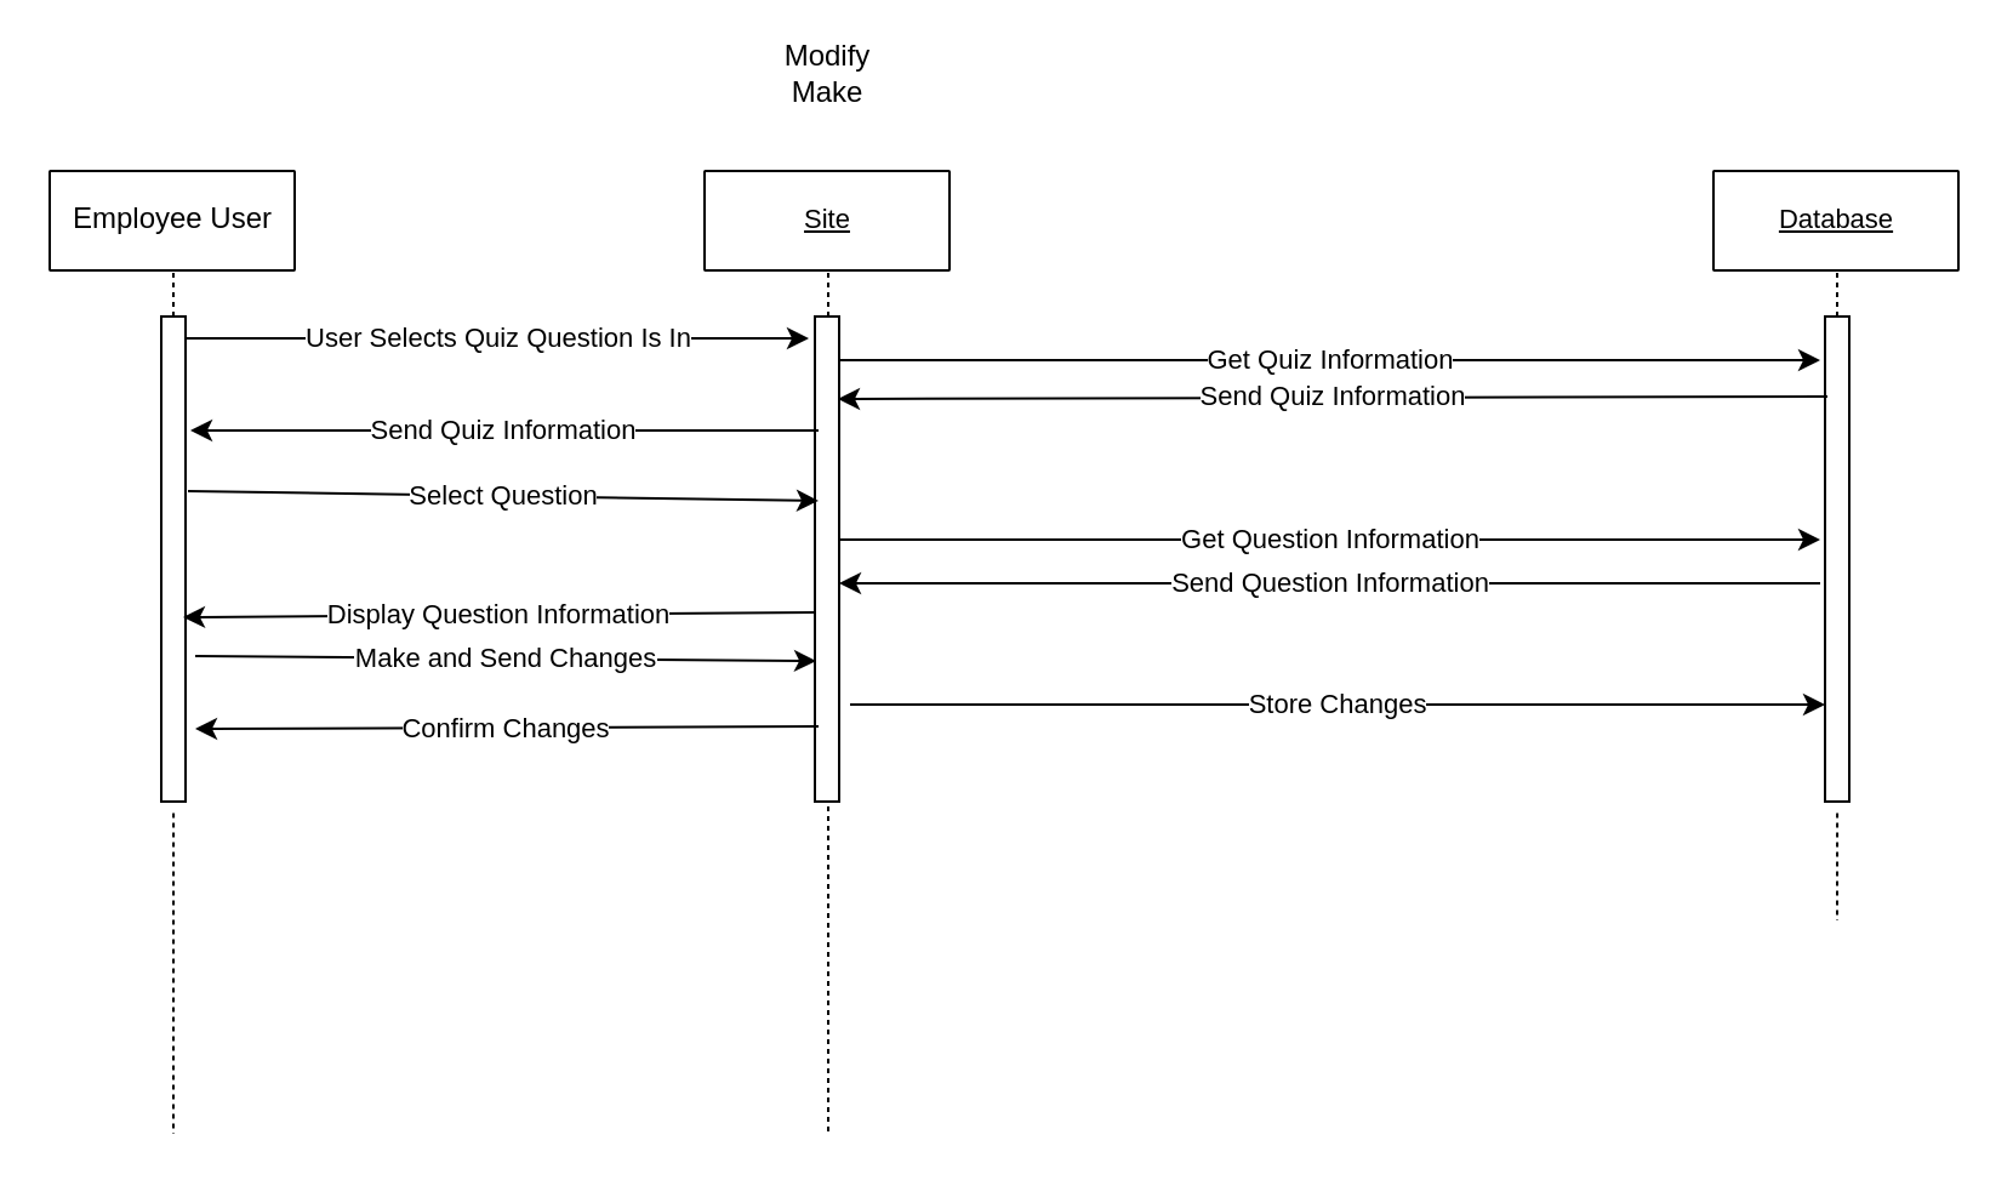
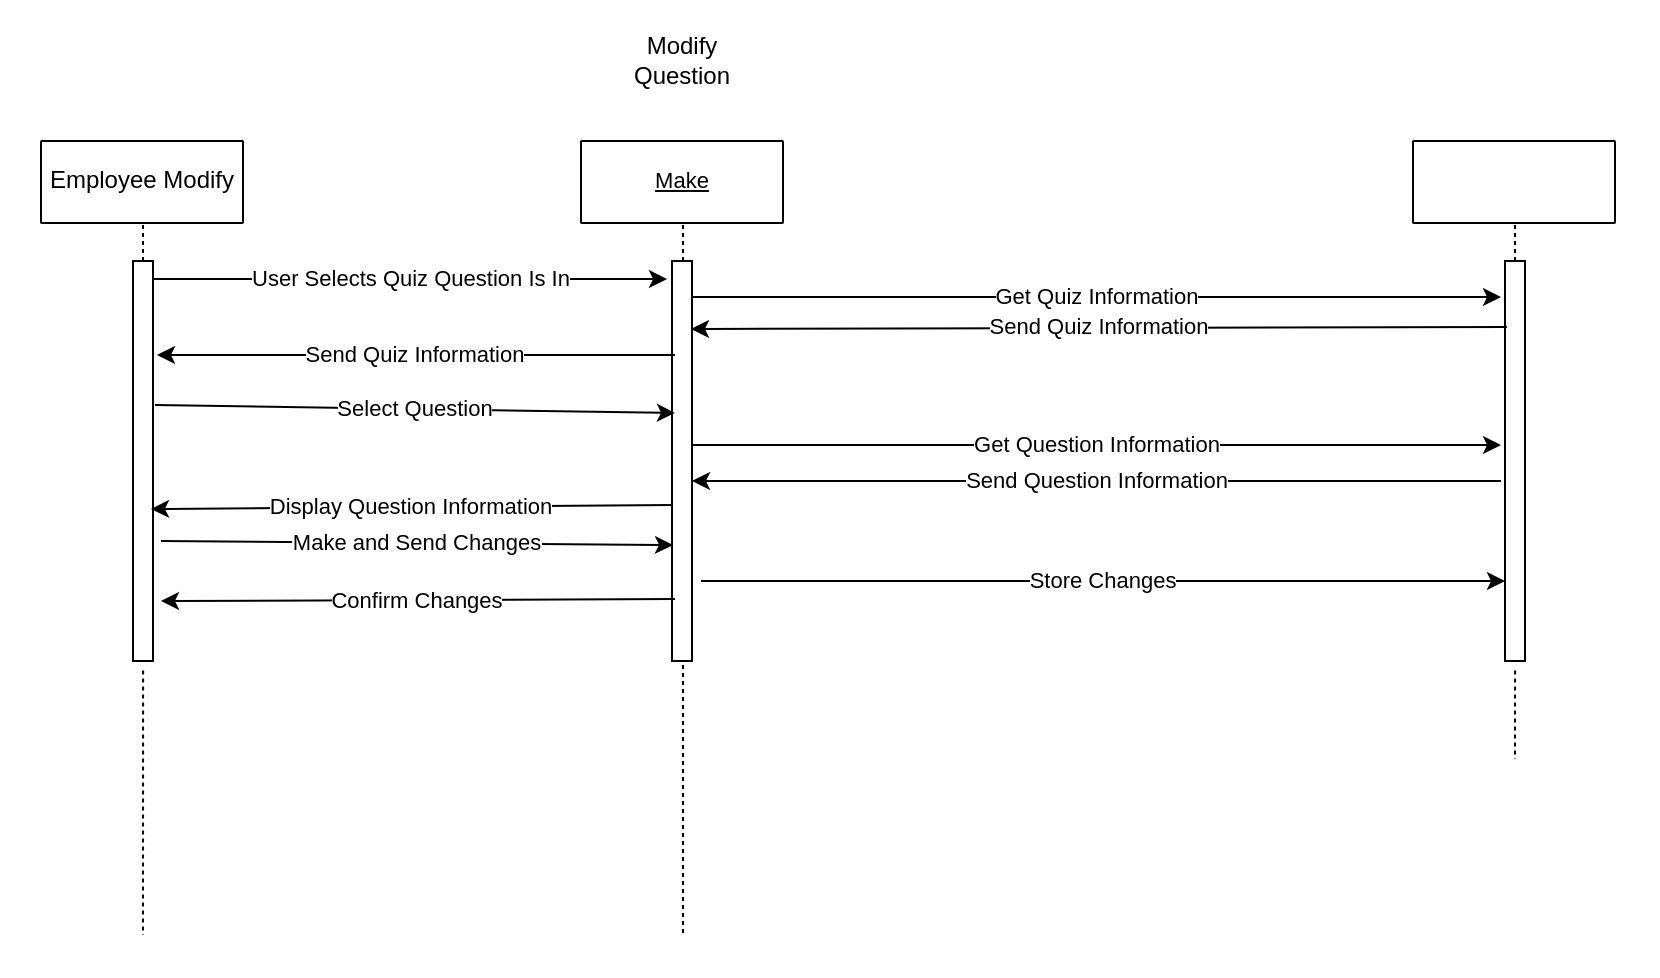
  <mxCell id="0" />
  <mxCell id="1" parent="0" />
  <mxCell id="2" style="vsdxID=3;fillColor=none;gradientColor=none;strokeColor=none;spacingTop=-3;spacingBottom=-3;spacingLeft=-3;spacingRight=-3;labelBackgroundColor=none;rounded=0;html=1;whiteSpace=wrap;" parent="1" vertex="1"><mxGeometry x="20" y="70" width="101" height="41" as="geometry" /></mxCell>
  <mxCell id="3" style="vsdxID=4;fillColor=#ffffff;gradientColor=none;shape=stencil(pZFLDsIwDERP4y1yEiEOUMoFOEFEDLEISZWG7+lJaypVFSvY2TPPsjUG0/TedgQa+5LTme7sigezBa05espcagWmBdMcU6ZTTtfopO9sJTWOCjmZUQOt0ebDnl8kGq6M2qzFkMlLug0bHx9frOdEo7A7YQPHGavwH3rqv8I/o8sbajFGI6FxCJLs3F9GWSV5g2nf);strokeColor=#000000;spacingTop=-3;spacingBottom=-3;spacingLeft=-3;spacingRight=-3;labelBackgroundColor=none;rounded=1;html=1;whiteSpace=wrap;" parent="2" vertex="1"><mxGeometry width="101" height="41" as="geometry" /></mxCell>
- <mxCell id="4" value="Employee User" style="text;vsdxID=3;fillColor=none;gradientColor=none;strokeColor=none;spacingTop=-3;spacingBottom=-3;spacingLeft=-3;spacingRight=-3;labelBackgroundColor=none;rounded=0;html=1;whiteSpace=wrap;verticalAlign=middle;align=center;;html=1;" parent="2" vertex="1"><mxGeometry y="-0.48" width="101.6" height="41.91" as="geometry" /></mxCell>
+ <mxCell id="4" value="Employee Modify" style="text;vsdxID=3;fillColor=none;gradientColor=none;strokeColor=none;spacingTop=-3;spacingBottom=-3;spacingLeft=-3;spacingRight=-3;labelBackgroundColor=none;rounded=0;html=1;whiteSpace=wrap;verticalAlign=middle;align=center;;html=1;" parent="2" vertex="1"><mxGeometry y="-0.48" width="101.6" height="41.91" as="geometry" /></mxCell>
  <mxCell id="5" style="vsdxID=5;fillColor=none;gradientColor=none;strokeColor=none;spacingTop=-3;spacingBottom=-3;spacingLeft=-3;spacingRight=-3;labelBackgroundColor=none;rounded=0;html=1;whiteSpace=wrap;" parent="1" vertex="1"><mxGeometry x="290" y="70" width="101" height="41" as="geometry" /></mxCell>
  <mxCell id="6" style="vsdxID=6;fillColor=#ffffff;gradientColor=none;shape=stencil(pZFLDsIwDERP4y1yEiEOUMoFOEFEDLEISZWG7+lJaypVFSvY2TPPsjUG0/TedgQa+5LTme7sigezBa05espcagWmBdMcU6ZTTtfopO9sJTWOCjmZUQOt0ebDnl8kGq6M2qzFkMlLug0bHx9frOdEo7A7YQPHGavwH3rqv8I/o8sbajFGI6FxCJLs3F9GWSV5g2nf);strokeColor=#000000;spacingTop=-3;spacingBottom=-3;spacingLeft=-3;spacingRight=-3;labelBackgroundColor=none;rounded=1;html=1;whiteSpace=wrap;" parent="5" vertex="1"><mxGeometry width="101" height="41" as="geometry" /></mxCell>
- <mxCell id="7" value="&lt;p style=&quot;align:center;margin-left:0;margin-right:0;margin-top:0px;margin-bottom:0px;text-indent:0;valign:middle;direction:ltr;&quot;&gt;&lt;font style=&quot;font-size:11px;font-family:Arial;color:#000000;direction:ltr;letter-spacing:0px;line-height:100%;opacity:1&quot;&gt;&lt;u&gt;Site&lt;/u&gt;&lt;/font&gt;&lt;/p&gt;" style="text;vsdxID=5;fillColor=none;gradientColor=none;strokeColor=none;spacingTop=-3;spacingBottom=-3;spacingLeft=-3;spacingRight=-3;labelBackgroundColor=none;rounded=0;html=1;whiteSpace=wrap;verticalAlign=middle;align=center;;html=1;" parent="5" vertex="1"><mxGeometry y="-0.48" width="101.6" height="41.91" as="geometry" /></mxCell>
+ <mxCell id="7" value="&lt;p style=&quot;align:center;margin-left:0;margin-right:0;margin-top:0px;margin-bottom:0px;text-indent:0;valign:middle;direction:ltr;&quot;&gt;&lt;font style=&quot;font-size:11px;font-family:Arial;color:#000000;direction:ltr;letter-spacing:0px;line-height:100%;opacity:1&quot;&gt;&lt;u&gt;Make&lt;/u&gt;&lt;/font&gt;&lt;/p&gt;" style="text;vsdxID=5;fillColor=none;gradientColor=none;strokeColor=none;spacingTop=-3;spacingBottom=-3;spacingLeft=-3;spacingRight=-3;labelBackgroundColor=none;rounded=0;html=1;whiteSpace=wrap;verticalAlign=middle;align=center;;html=1;" parent="5" vertex="1"><mxGeometry y="-0.48" width="101.6" height="41.91" as="geometry" /></mxCell>
  <mxCell id="8" style="vsdxID=7;fillColor=none;gradientColor=none;strokeColor=none;spacingTop=-3;spacingBottom=-3;spacingLeft=-3;spacingRight=-3;labelBackgroundColor=none;rounded=0;html=1;whiteSpace=wrap;" parent="1" vertex="1"><mxGeometry x="706" y="70" width="101" height="41" as="geometry" /></mxCell>
  <mxCell id="9" style="vsdxID=8;fillColor=#ffffff;gradientColor=none;shape=stencil(pZFLDsIwDERP4y1yEiEOUMoFOEFEDLEISZWG7+lJaypVFSvY2TPPsjUG0/TedgQa+5LTme7sigezBa05espcagWmBdMcU6ZTTtfopO9sJTWOCjmZUQOt0ebDnl8kGq6M2qzFkMlLug0bHx9frOdEo7A7YQPHGavwH3rqv8I/o8sbajFGI6FxCJLs3F9GWSV5g2nf);strokeColor=#000000;spacingTop=-3;spacingBottom=-3;spacingLeft=-3;spacingRight=-3;labelBackgroundColor=none;rounded=1;html=1;whiteSpace=wrap;" parent="8" vertex="1"><mxGeometry width="101" height="41" as="geometry" /></mxCell>
- <mxCell id="10" value="&lt;p style=&quot;align:center;margin-left:0;margin-right:0;margin-top:0px;margin-bottom:0px;text-indent:0;valign:middle;direction:ltr;&quot;&gt;&lt;font style=&quot;font-size:11px;font-family:Arial;color:#000000;direction:ltr;letter-spacing:0px;line-height:100%;opacity:1&quot;&gt;&lt;u&gt;Database&lt;/u&gt;&lt;/font&gt;&lt;/p&gt;" style="text;vsdxID=7;fillColor=none;gradientColor=none;strokeColor=none;spacingTop=-3;spacingBottom=-3;spacingLeft=-3;spacingRight=-3;labelBackgroundColor=none;rounded=0;html=1;whiteSpace=wrap;verticalAlign=middle;align=center;;html=1;" parent="8" vertex="1"><mxGeometry y="-0.48" width="101.6" height="41.91" as="geometry" /></mxCell>
  <mxCell id="11" style="vsdxID=10;edgeStyle=none;dashed=1;dashPattern=2.00 2.00;startArrow=none;endArrow=none;startSize=5;endSize=5;strokeColor=#000000;spacingTop=-3;spacingBottom=-3;spacingLeft=-3;spacingRight=-3;verticalAlign=middle;html=1;labelBackgroundColor=none;rounded=0;" parent="1" edge="1"><mxGeometry relative="1" as="geometry"><mxPoint as="offset" /><Array as="points" /><mxPoint x="341" y="112" as="sourcePoint" /><mxPoint x="341" y="467" as="targetPoint" /></mxGeometry></mxCell>
  <mxCell id="12" style="vsdxID=9;edgeStyle=none;dashed=1;dashPattern=2.00 2.00;startArrow=none;endArrow=none;startSize=5;endSize=5;strokeColor=#000000;spacingTop=-3;spacingBottom=-3;spacingLeft=-3;spacingRight=-3;verticalAlign=middle;html=1;labelBackgroundColor=none;rounded=0;exitX=0.505;exitY=1.024;exitDx=0;exitDy=0;exitPerimeter=0;" parent="1" source="14" edge="1"><mxGeometry relative="1" as="geometry"><mxPoint as="offset" /><Array as="points" /><mxPoint x="71" y="467" as="targetPoint" /></mxGeometry></mxCell>
  <mxCell id="13" style="vsdxID=11;edgeStyle=none;dashed=1;dashPattern=2.00 2.00;startArrow=none;endArrow=none;startSize=5;endSize=5;strokeColor=#000000;spacingTop=-3;spacingBottom=-3;spacingLeft=-3;spacingRight=-3;verticalAlign=middle;html=1;labelBackgroundColor=none;rounded=0;exitX=0.505;exitY=1.024;exitDx=0;exitDy=0;exitPerimeter=0;" parent="1" source="17" edge="1"><mxGeometry relative="1" as="geometry"><mxPoint as="offset" /><Array as="points" /><mxPoint x="757" y="379" as="targetPoint" /></mxGeometry></mxCell>
  <mxCell id="14" value="" style="html=1;points=[];perimeter=orthogonalPerimeter;" parent="1" vertex="1"><mxGeometry x="66" y="130" width="10" height="200" as="geometry" /></mxCell>
  <mxCell id="15" style="vsdxID=9;edgeStyle=none;dashed=1;dashPattern=2.00 2.00;startArrow=none;endArrow=none;startSize=5;endSize=5;strokeColor=#000000;spacingTop=-3;spacingBottom=-3;spacingLeft=-3;spacingRight=-3;verticalAlign=middle;html=1;labelBackgroundColor=none;rounded=0;exitX=0.505;exitY=1.024;exitDx=0;exitDy=0;exitPerimeter=0;" parent="1" source="2" target="14" edge="1"><mxGeometry relative="1" as="geometry"><mxPoint as="offset" /><Array as="points" /><mxPoint x="71" y="467" as="targetPoint" /><mxPoint x="71" y="112" as="sourcePoint" /></mxGeometry></mxCell>
  <mxCell id="16" value="" style="html=1;points=[];perimeter=orthogonalPerimeter;" parent="1" vertex="1"><mxGeometry x="335.5" y="130" width="10" height="200" as="geometry" /></mxCell>
  <mxCell id="17" value="" style="html=1;points=[];perimeter=orthogonalPerimeter;" parent="1" vertex="1"><mxGeometry x="752" y="130" width="10" height="200" as="geometry" /></mxCell>
  <mxCell id="18" style="vsdxID=11;edgeStyle=none;dashed=1;dashPattern=2.00 2.00;startArrow=none;endArrow=none;startSize=5;endSize=5;strokeColor=#000000;spacingTop=-3;spacingBottom=-3;spacingLeft=-3;spacingRight=-3;verticalAlign=middle;html=1;labelBackgroundColor=none;rounded=0;exitX=0.505;exitY=1.024;exitDx=0;exitDy=0;exitPerimeter=0;" parent="1" source="8" target="17" edge="1"><mxGeometry relative="1" as="geometry"><mxPoint as="offset" /><Array as="points" /><mxPoint x="757" y="379" as="targetPoint" /><mxPoint x="757" y="112" as="sourcePoint" /></mxGeometry></mxCell>
- <mxCell id="19" value="Modify Make" style="text;html=1;strokeColor=none;fillColor=none;align=center;verticalAlign=middle;whiteSpace=wrap;rounded=0;" parent="1" vertex="1"><mxGeometry x="321" y="20" width="40" height="20" as="geometry" /></mxCell>
+ <mxCell id="19" value="Modify Question" style="text;html=1;strokeColor=none;fillColor=none;align=center;verticalAlign=middle;whiteSpace=wrap;rounded=0;" parent="1" vertex="1"><mxGeometry x="321" y="20" width="40" height="20" as="geometry" /></mxCell>
  <mxCell id="20" value="User Selects Quiz Question Is In" style="endArrow=classic;html=1;entryX=-0.25;entryY=0.045;entryDx=0;entryDy=0;entryPerimeter=0;" parent="1" source="14" target="16" edge="1"><mxGeometry width="50" height="50" relative="1" as="geometry"><mxPoint x="160" y="190" as="sourcePoint" /><mxPoint x="210" y="140" as="targetPoint" /></mxGeometry></mxCell>
  <mxCell id="21" value="Get Quiz Information" style="endArrow=classic;html=1;exitX=1.05;exitY=0.09;exitDx=0;exitDy=0;exitPerimeter=0;" parent="1" source="16" edge="1"><mxGeometry width="50" height="50" relative="1" as="geometry"><mxPoint x="460" y="210" as="sourcePoint" /><mxPoint x="750" y="148" as="targetPoint" /></mxGeometry></mxCell>
  <mxCell id="22" value="Send Quiz Information" style="endArrow=classic;html=1;entryX=0.95;entryY=0.17;entryDx=0;entryDy=0;entryPerimeter=0;exitX=0.1;exitY=0.165;exitDx=0;exitDy=0;exitPerimeter=0;" parent="1" source="17" target="16" edge="1"><mxGeometry width="50" height="50" relative="1" as="geometry"><mxPoint x="450" y="280" as="sourcePoint" /><mxPoint x="500" y="230" as="targetPoint" /></mxGeometry></mxCell>
  <mxCell id="23" value="Send Quiz Information" style="endArrow=classic;html=1;entryX=1.2;entryY=0.235;entryDx=0;entryDy=0;entryPerimeter=0;" parent="1" target="14" edge="1"><mxGeometry width="50" height="50" relative="1" as="geometry"><mxPoint x="337" y="177" as="sourcePoint" /><mxPoint x="200" y="180" as="targetPoint" /></mxGeometry></mxCell>
  <mxCell id="24" value="Select Question" style="endArrow=classic;html=1;exitX=1.1;exitY=0.36;exitDx=0;exitDy=0;exitPerimeter=0;entryX=0.15;entryY=0.38;entryDx=0;entryDy=0;entryPerimeter=0;" parent="1" source="14" target="16" edge="1"><mxGeometry width="50" height="50" relative="1" as="geometry"><mxPoint x="140" y="240" as="sourcePoint" /><mxPoint x="190" y="190" as="targetPoint" /></mxGeometry></mxCell>
  <mxCell id="25" value="Get Question Information" style="endArrow=classic;html=1;exitX=0.95;exitY=0.46;exitDx=0;exitDy=0;exitPerimeter=0;entryX=-0.2;entryY=0.46;entryDx=0;entryDy=0;entryPerimeter=0;" edge="1" parent="1" source="16" target="17"><mxGeometry width="50" height="50" relative="1" as="geometry"><mxPoint x="470" y="290" as="sourcePoint" /><mxPoint x="520" y="240" as="targetPoint" /></mxGeometry></mxCell>
  <mxCell id="26" value="Send Question Information" style="endArrow=classic;html=1;" edge="1" parent="1" target="16"><mxGeometry width="50" height="50" relative="1" as="geometry"><mxPoint x="750" y="240" as="sourcePoint" /><mxPoint x="510" y="240" as="targetPoint" /></mxGeometry></mxCell>
  <mxCell id="27" value="Display Question Information" style="endArrow=classic;html=1;entryX=0.9;entryY=0.62;entryDx=0;entryDy=0;entryPerimeter=0;exitX=0.05;exitY=0.61;exitDx=0;exitDy=0;exitPerimeter=0;" edge="1" parent="1" source="16" target="14"><mxGeometry width="50" height="50" relative="1" as="geometry"><mxPoint x="210" y="290" as="sourcePoint" /><mxPoint x="260" y="240" as="targetPoint" /></mxGeometry></mxCell>
  <mxCell id="28" value="Make and Send Changes" style="endArrow=classic;html=1;exitX=1.4;exitY=0.7;exitDx=0;exitDy=0;exitPerimeter=0;entryX=0.05;entryY=0.71;entryDx=0;entryDy=0;entryPerimeter=0;" edge="1" parent="1" source="14" target="16"><mxGeometry width="50" height="50" relative="1" as="geometry"><mxPoint x="150" y="320" as="sourcePoint" /><mxPoint x="200" y="270" as="targetPoint" /></mxGeometry></mxCell>
  <mxCell id="29" value="Store Changes" style="endArrow=classic;html=1;exitX=1.45;exitY=0.8;exitDx=0;exitDy=0;exitPerimeter=0;" edge="1" parent="1" source="16" target="17"><mxGeometry width="50" height="50" relative="1" as="geometry"><mxPoint x="460" y="330" as="sourcePoint" /><mxPoint x="510" y="280" as="targetPoint" /></mxGeometry></mxCell>
  <mxCell id="30" value="Confirm Changes" style="endArrow=classic;html=1;entryX=1.4;entryY=0.85;entryDx=0;entryDy=0;entryPerimeter=0;exitX=0.15;exitY=0.845;exitDx=0;exitDy=0;exitPerimeter=0;" edge="1" parent="1" source="16" target="14"><mxGeometry width="50" height="50" relative="1" as="geometry"><mxPoint x="190" y="360" as="sourcePoint" /><mxPoint x="240" y="310" as="targetPoint" /></mxGeometry></mxCell>
